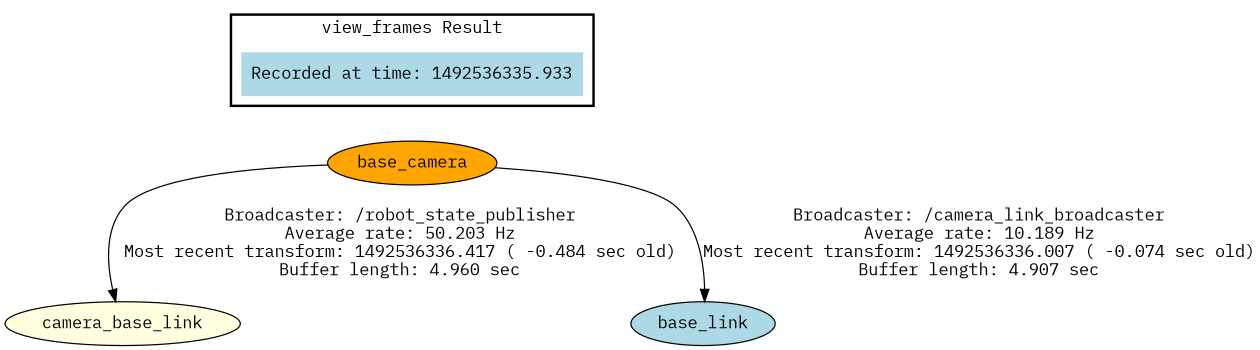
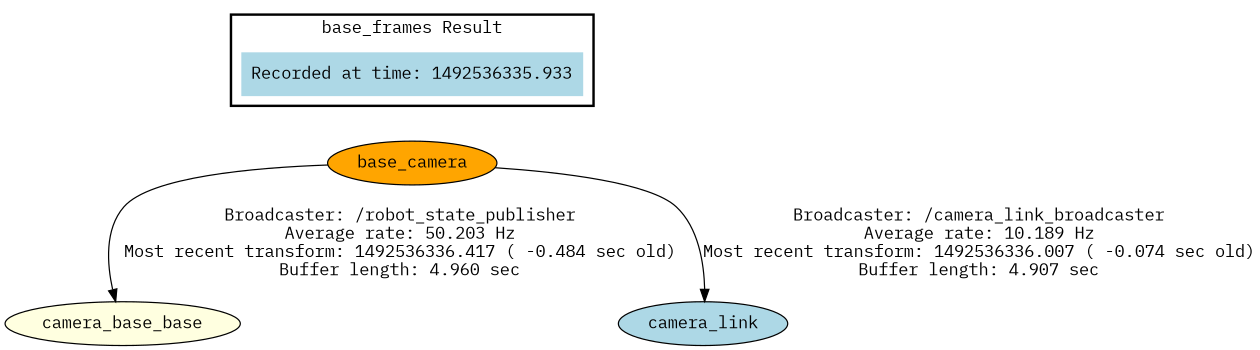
  digraph {
    fontname="IBM Plex Mono"
    node [fillcolor=lightblue fontname="IBM Plex Mono" style=filled]
    edge [fontname="IBM Plex Mono"]
    "Recorded at time: 1492536335.933" [shape=plaintext]
    n2 [fillcolor=orange label=base_camera]
-   camera_base_link [fillcolor=lightyellow]
-   camera_link [label=base_link]
+   camera_base_link [fillcolor=lightyellow label=camera_base_base]
+   camera_link
    subgraph cluster_1 {
      color=black
-     label="view_frames Result"
+     label="base_frames Result"
      style=bold
      "Recorded at time: 1492536335.933"
    }
    "Recorded at time: 1492536335.933" -> n2 [style=invis]
    n2 -> camera_base_link [label="Broadcaster: /robot_state_publisher\nAverage rate: 50.203 Hz\nMost recent transform: 1492536336.417 ( -0.484 sec old)\nBuffer length: 4.960 sec\n"]
    n2 -> camera_link [label="Broadcaster: /camera_link_broadcaster\nAverage rate: 10.189 Hz\nMost recent transform: 1492536336.007 ( -0.074 sec old)\nBuffer length: 4.907 sec\n"]
  }
